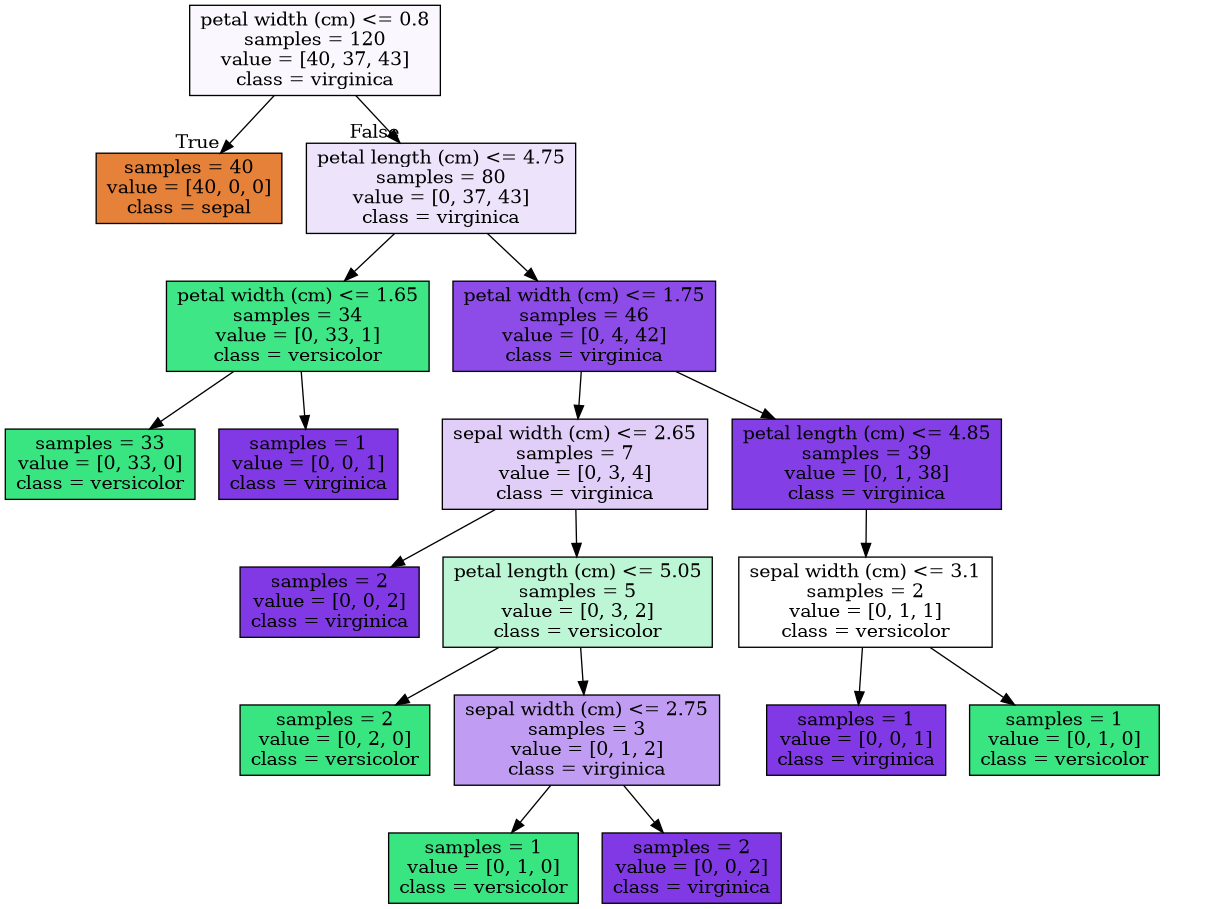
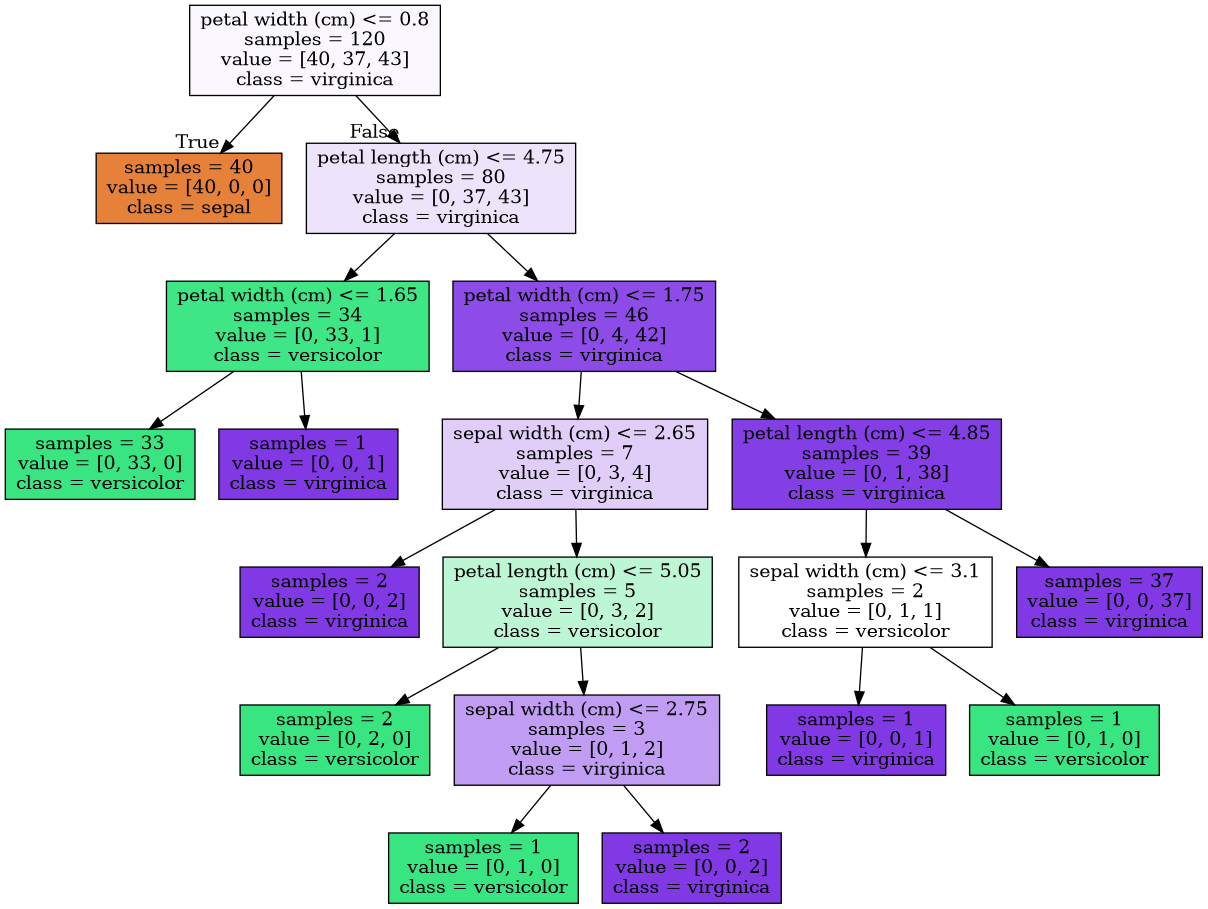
  digraph {
    node [color=black fillcolor="#8139e5" shape=box style=filled]
    n1 [fillcolor="#faf8fe" label="petal width (cm) <= 0.8\nsamples = 120\nvalue = [40, 37, 43]\nclass = virginica"]
    n2 [fillcolor="#e58139" label="samples = 40\nvalue = [40, 0, 0]\nclass = sepal"]
    n3 [fillcolor="#ede3fb" label="petal length (cm) <= 4.75\nsamples = 80\nvalue = [0, 37, 43]\nclass = virginica"]
    n4 [fillcolor="#3fe685" label="petal width (cm) <= 1.65\nsamples = 34\nvalue = [0, 33, 1]\nclass = versicolor"]
    n5 [fillcolor="#8d4ce7" label="petal width (cm) <= 1.75\nsamples = 46\nvalue = [0, 4, 42]\nclass = virginica"]
    n6 [fillcolor="#39e581" label="samples = 33\nvalue = [0, 33, 0]\nclass = versicolor"]
    n7 [label="samples = 1\nvalue = [0, 0, 1]\nclass = virginica"]
    n8 [fillcolor="#e0cef8" label="sepal width (cm) <= 2.65\nsamples = 7\nvalue = [0, 3, 4]\nclass = virginica"]
    n9 [fillcolor="#843ee6" label="petal length (cm) <= 4.85\nsamples = 39\nvalue = [0, 1, 38]\nclass = virginica"]
    n10 [label="samples = 2\nvalue = [0, 0, 2]\nclass = virginica"]
    n11 [fillcolor="#bdf6d5" label="petal length (cm) <= 5.05\nsamples = 5\nvalue = [0, 3, 2]\nclass = versicolor"]
    n12 [fillcolor="#ffffff" label="sepal width (cm) <= 3.1\nsamples = 2\nvalue = [0, 1, 1]\nclass = versicolor"]
+   n13 [label="samples = 37\nvalue = [0, 0, 37]\nclass = virginica"]
    n14 [fillcolor="#39e581" label="samples = 2\nvalue = [0, 2, 0]\nclass = versicolor"]
    n15 [fillcolor="#c09cf2" label="sepal width (cm) <= 2.75\nsamples = 3\nvalue = [0, 1, 2]\nclass = virginica"]
    n16 [fillcolor="#39e581" label="samples = 1\nvalue = [0, 1, 0]\nclass = versicolor"]
    n17 [label="samples = 2\nvalue = [0, 0, 2]\nclass = virginica"]
    n18 [label="samples = 1\nvalue = [0, 0, 1]\nclass = virginica"]
    n19 [fillcolor="#39e581" label="samples = 1\nvalue = [0, 1, 0]\nclass = versicolor"]
    n1 -> n2 [headlabel=True labelangle=45 labeldistance=2.5]
    n1 -> n3 [headlabel=False labelangle=-45 labeldistance=2.5]
    n3 -> n4
    n3 -> n5
    n4 -> n6
    n4 -> n7
    n5 -> n8
    n5 -> n9
    n8 -> n10
    n8 -> n11
    n9 -> n12
+   n9 -> n13
    n11 -> n14
    n11 -> n15
    n12 -> n18
    n12 -> n19
    n15 -> n16
    n15 -> n17
  }
